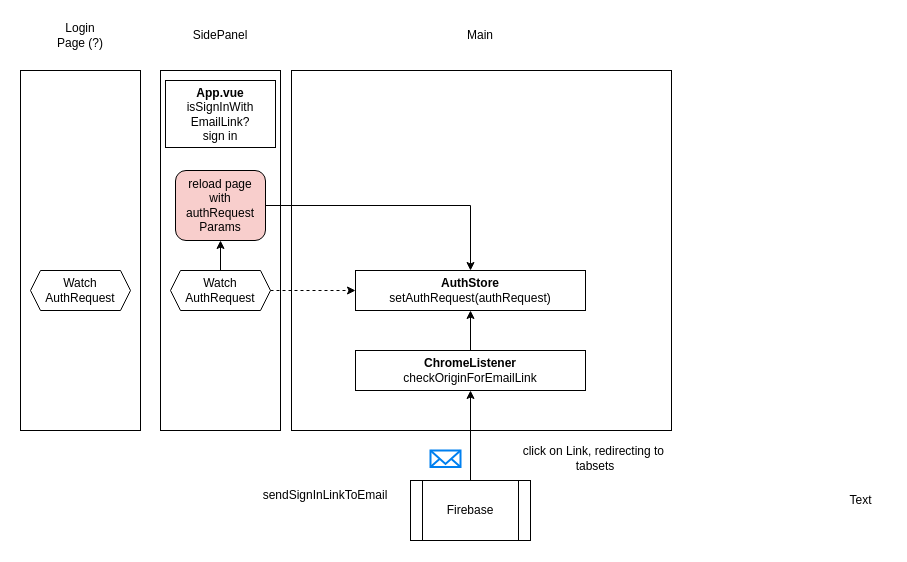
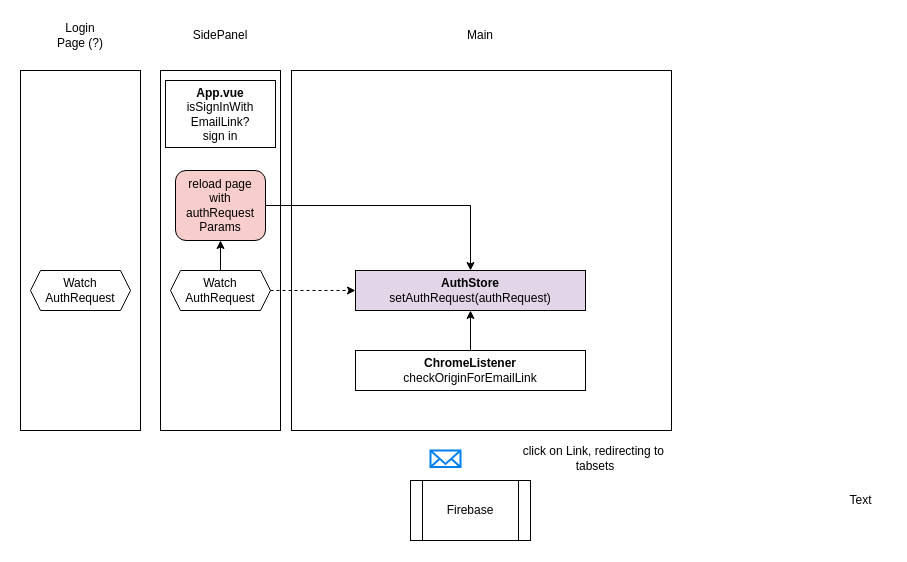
  <mxCell id="0" />
  <mxCell id="1" parent="0" />
  <mxCell id="2" value="" style="rounded=0;whiteSpace=wrap;html=1;" vertex="1" parent="1"><mxGeometry x="160" y="70" width="120" height="360" as="geometry" /></mxCell>
  <mxCell id="3" value="SidePanel" style="text;html=1;strokeColor=none;fillColor=none;align=center;verticalAlign=middle;whiteSpace=wrap;rounded=0;" vertex="1" parent="1"><mxGeometry x="190" y="20" width="60" height="30" as="geometry" /></mxCell>
  <mxCell id="4" value="" style="rounded=0;whiteSpace=wrap;html=1;" vertex="1" parent="1"><mxGeometry x="20" y="70" width="120" height="360" as="geometry" /></mxCell>
  <mxCell id="5" value="Login Page (?)" style="text;html=1;strokeColor=none;fillColor=none;align=center;verticalAlign=middle;whiteSpace=wrap;rounded=0;" vertex="1" parent="1"><mxGeometry x="50" y="20" width="60" height="30" as="geometry" /></mxCell>
  <mxCell id="6" value="Firebase" style="shape=process;whiteSpace=wrap;html=1;backgroundOutline=1;" vertex="1" parent="1"><mxGeometry x="410" y="480" width="120" height="60" as="geometry" /></mxCell>
- <mxCell id="7" value="sendSignInLinkToEmail" style="text;html=1;strokeColor=none;fillColor=none;align=center;verticalAlign=middle;whiteSpace=wrap;rounded=0;" vertex="1" parent="1"><mxGeometry x="250" y="480" width="150" height="30" as="geometry" /></mxCell>
  <mxCell id="8" value="" style="rounded=0;whiteSpace=wrap;html=1;" vertex="1" parent="1"><mxGeometry x="291" y="70" width="380" height="360" as="geometry" /></mxCell>
  <mxCell id="9" value="Main" style="text;html=1;strokeColor=none;fillColor=none;align=center;verticalAlign=middle;whiteSpace=wrap;rounded=0;" vertex="1" parent="1"><mxGeometry x="450" y="20" width="60" height="30" as="geometry" /></mxCell>
  <mxCell id="10" value="" style="html=1;verticalLabelPosition=bottom;align=center;labelBackgroundColor=#ffffff;verticalAlign=top;strokeWidth=2;strokeColor=#0080F0;shadow=0;dashed=0;shape=mxgraph.ios7.icons.mail;" vertex="1" parent="1"><mxGeometry x="430" y="450" width="30" height="16.5" as="geometry" /></mxCell>
  <mxCell id="11" value="click on Link, redirecting to&amp;nbsp;&lt;br&gt;tabsets" style="text;html=1;strokeColor=none;fillColor=none;align=center;verticalAlign=middle;whiteSpace=wrap;rounded=0;" vertex="1" parent="1"><mxGeometry x="490" y="443.25" width="210" height="30" as="geometry" /></mxCell>
  <mxCell id="12" style="edgeStyle=orthogonalEdgeStyle;rounded=0;orthogonalLoop=1;jettySize=auto;html=1;entryX=0.5;entryY=1;entryDx=0;entryDy=0;" edge="1" parent="1" source="13" target="16"><mxGeometry relative="1" as="geometry" /></mxCell>
  <mxCell id="13" value="&lt;b&gt;ChromeListener&lt;/b&gt;&lt;br&gt;checkOriginForEmailLink" style="rounded=0;whiteSpace=wrap;html=1;" vertex="1" parent="1"><mxGeometry x="355" y="350" width="230" height="40" as="geometry" /></mxCell>
- <mxCell id="14" style="edgeStyle=orthogonalEdgeStyle;rounded=0;orthogonalLoop=1;jettySize=auto;html=1;exitX=0.5;exitY=0;exitDx=0;exitDy=0;" edge="1" parent="1" source="6" target="13"><mxGeometry relative="1" as="geometry" /></mxCell>
  <mxCell id="15" value="Text" style="text;html=1;resizable=0;autosize=1;align=center;verticalAlign=middle;points=[];fillColor=none;strokeColor=none;rounded=0;" vertex="1" parent="1"><mxGeometry x="835" y="485" width="50" height="30" as="geometry" /></mxCell>
- <mxCell id="16" value="&lt;b&gt;AuthStore&lt;/b&gt;&lt;br&gt;setAuthRequest(authRequest)" style="rounded=0;whiteSpace=wrap;html=1;" vertex="1" parent="1"><mxGeometry x="355" y="270" width="230" height="40" as="geometry" /></mxCell>
+ <mxCell id="16" value="&lt;b&gt;AuthStore&lt;/b&gt;&lt;br&gt;setAuthRequest(authRequest)" style="rounded=0;whiteSpace=wrap;html=1;fillColor=#e1d5e7;" vertex="1" parent="1"><mxGeometry x="355" y="270" width="230" height="40" as="geometry" /></mxCell>
  <mxCell id="17" style="edgeStyle=orthogonalEdgeStyle;rounded=0;orthogonalLoop=1;jettySize=auto;html=1;entryX=0;entryY=0.5;entryDx=0;entryDy=0;dashed=1;" edge="1" parent="1" source="19" target="16"><mxGeometry relative="1" as="geometry" /></mxCell>
  <mxCell id="18" style="edgeStyle=orthogonalEdgeStyle;rounded=0;orthogonalLoop=1;jettySize=auto;html=1;entryX=0.5;entryY=1;entryDx=0;entryDy=0;" edge="1" parent="1" source="19" target="22"><mxGeometry relative="1" as="geometry" /></mxCell>
  <mxCell id="19" value="Watch &lt;br&gt;AuthRequest" style="shape=hexagon;perimeter=hexagonPerimeter2;whiteSpace=wrap;html=1;fixedSize=1;size=10;" vertex="1" parent="1"><mxGeometry x="170" y="270" width="100" height="40" as="geometry" /></mxCell>
  <mxCell id="20" value="Watch &lt;br&gt;AuthRequest" style="shape=hexagon;perimeter=hexagonPerimeter2;whiteSpace=wrap;html=1;fixedSize=1;size=10;" vertex="1" parent="1"><mxGeometry x="30" y="270" width="100" height="40" as="geometry" /></mxCell>
  <mxCell id="21" style="edgeStyle=orthogonalEdgeStyle;rounded=0;orthogonalLoop=1;jettySize=auto;html=1;" edge="1" parent="1" source="22" target="16"><mxGeometry relative="1" as="geometry" /></mxCell>
  <mxCell id="22" value="reload page with&lt;br&gt;authRequest Params" style="rounded=1;whiteSpace=wrap;html=1;fillColor=#f8cecc;" vertex="1" parent="1"><mxGeometry x="175" y="170" width="90" height="70" as="geometry" /></mxCell>
  <mxCell id="23" value="&lt;b&gt;App.vue&lt;/b&gt;&lt;br&gt;isSignInWith&lt;br&gt;EmailLink?&lt;br&gt;sign in" style="rounded=0;whiteSpace=wrap;html=1;" vertex="1" parent="1"><mxGeometry x="165" y="80" width="110" height="67" as="geometry" /></mxCell>
